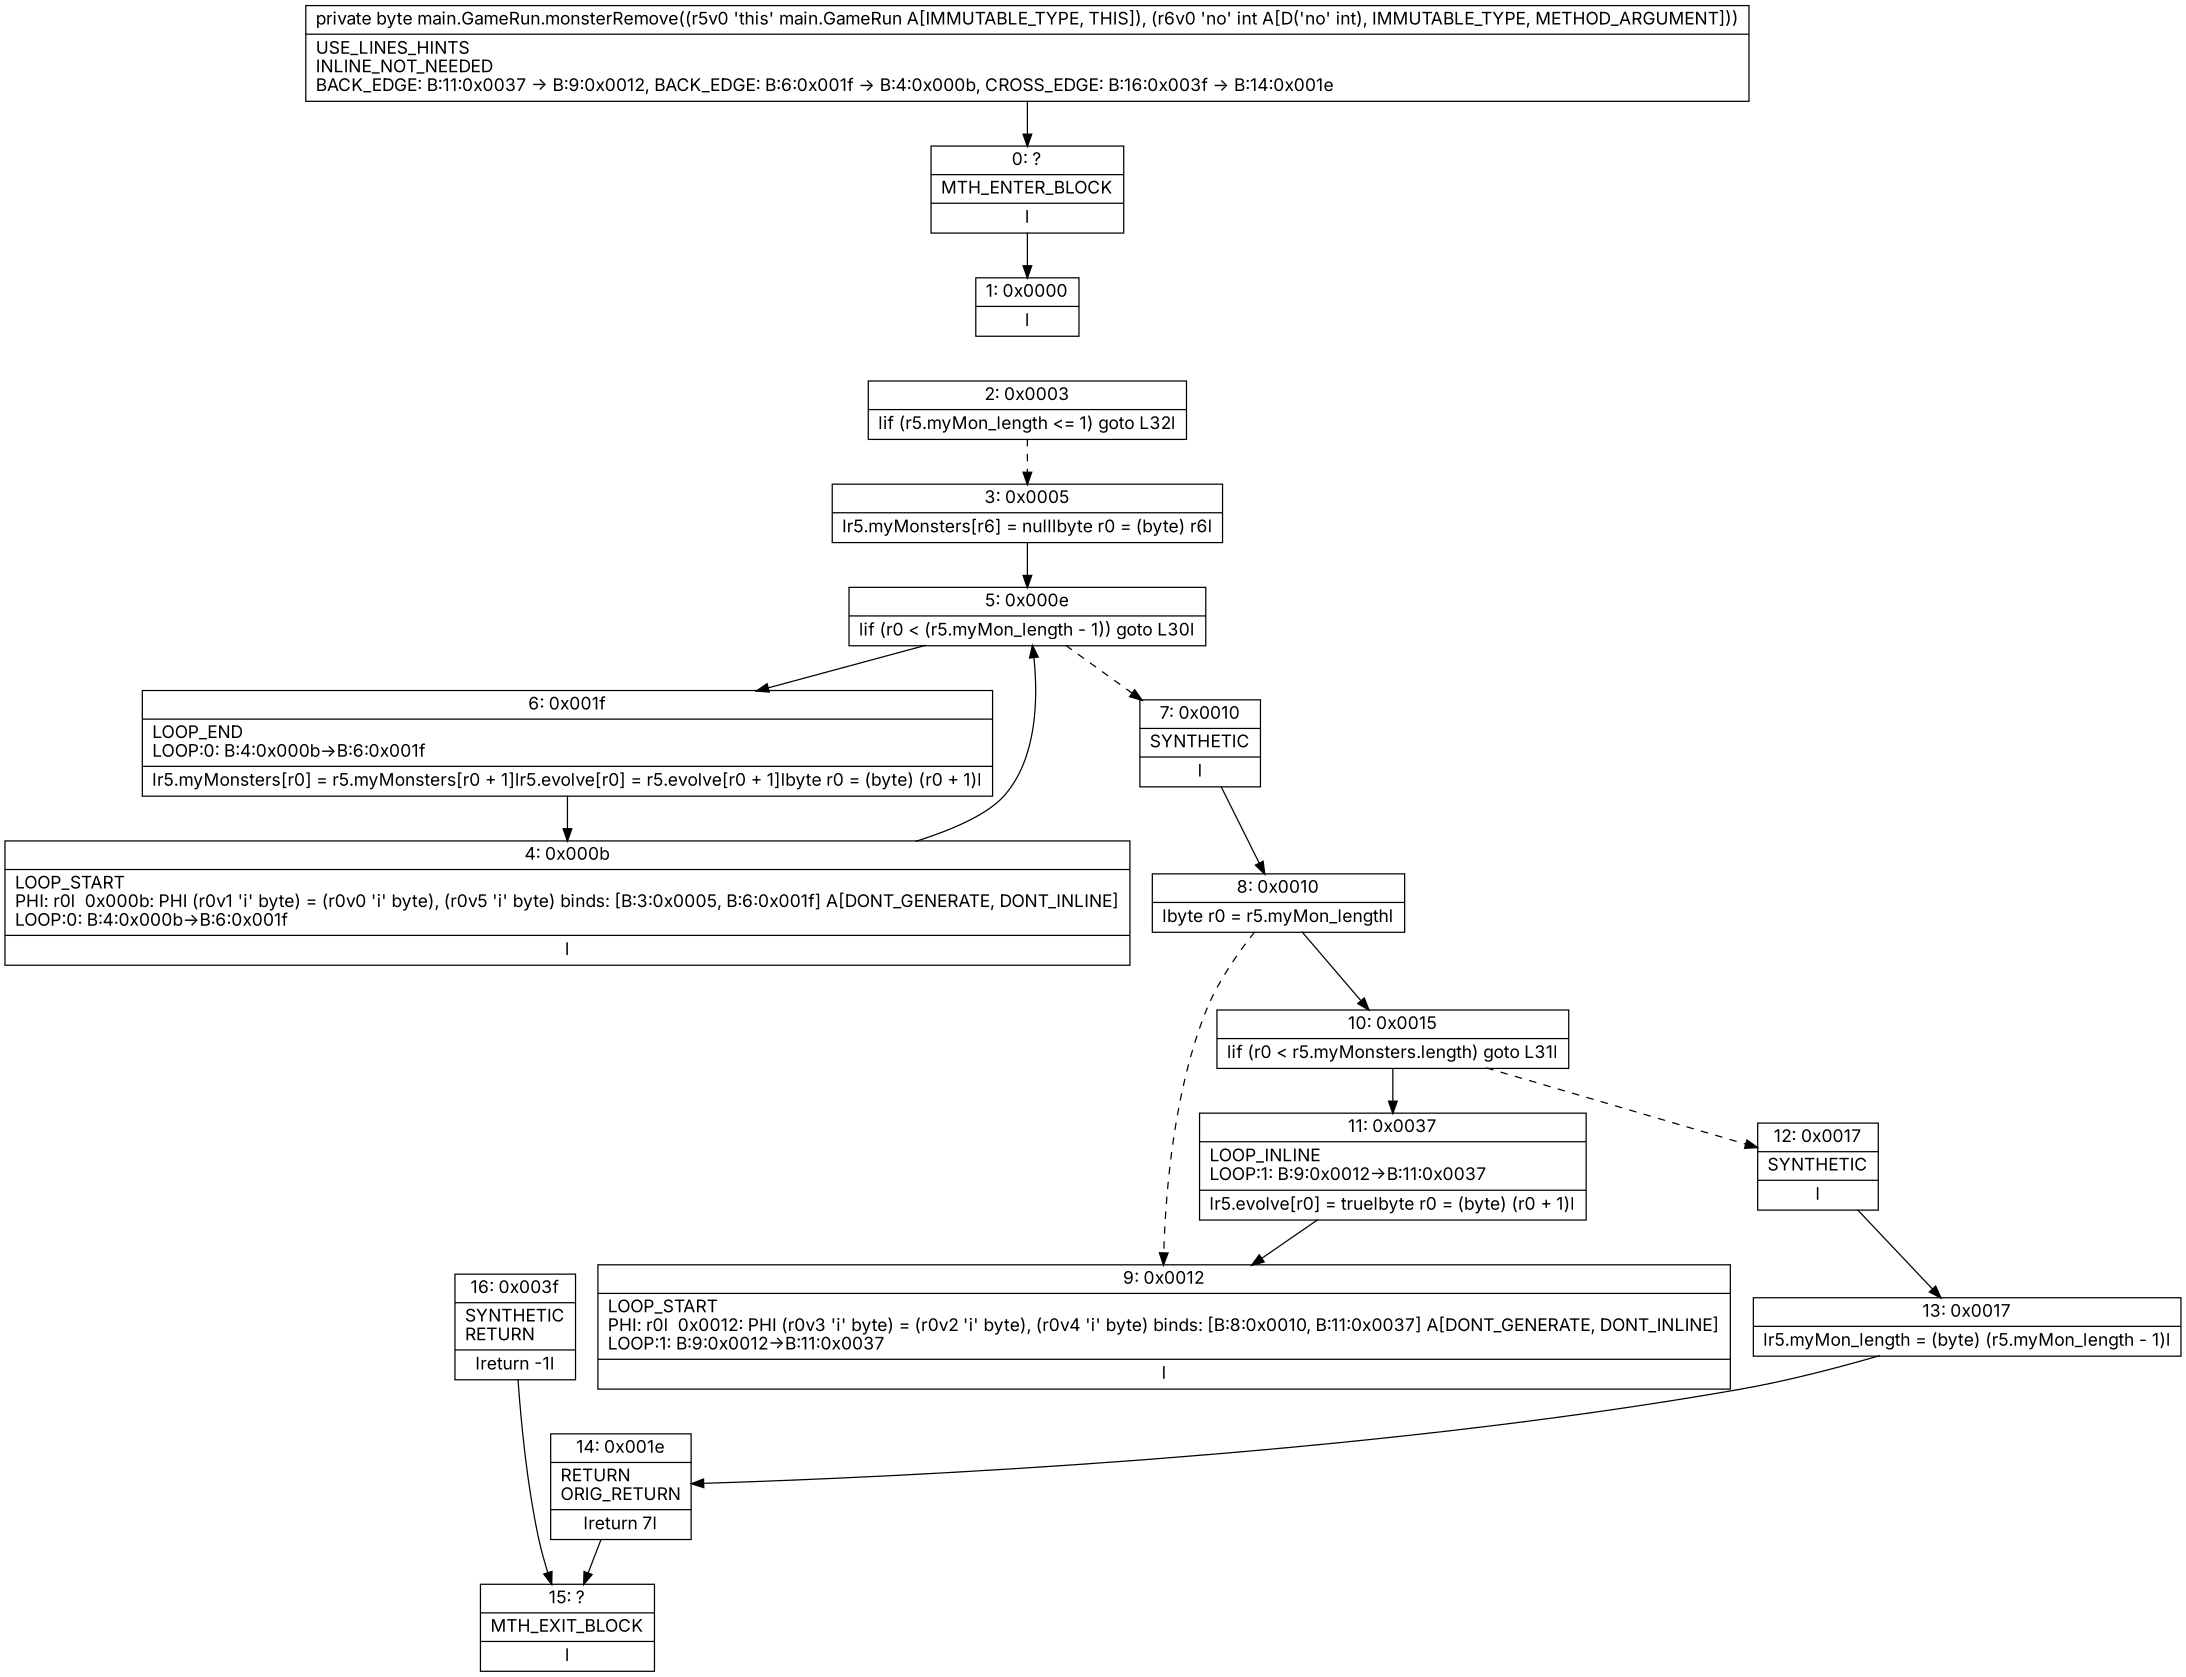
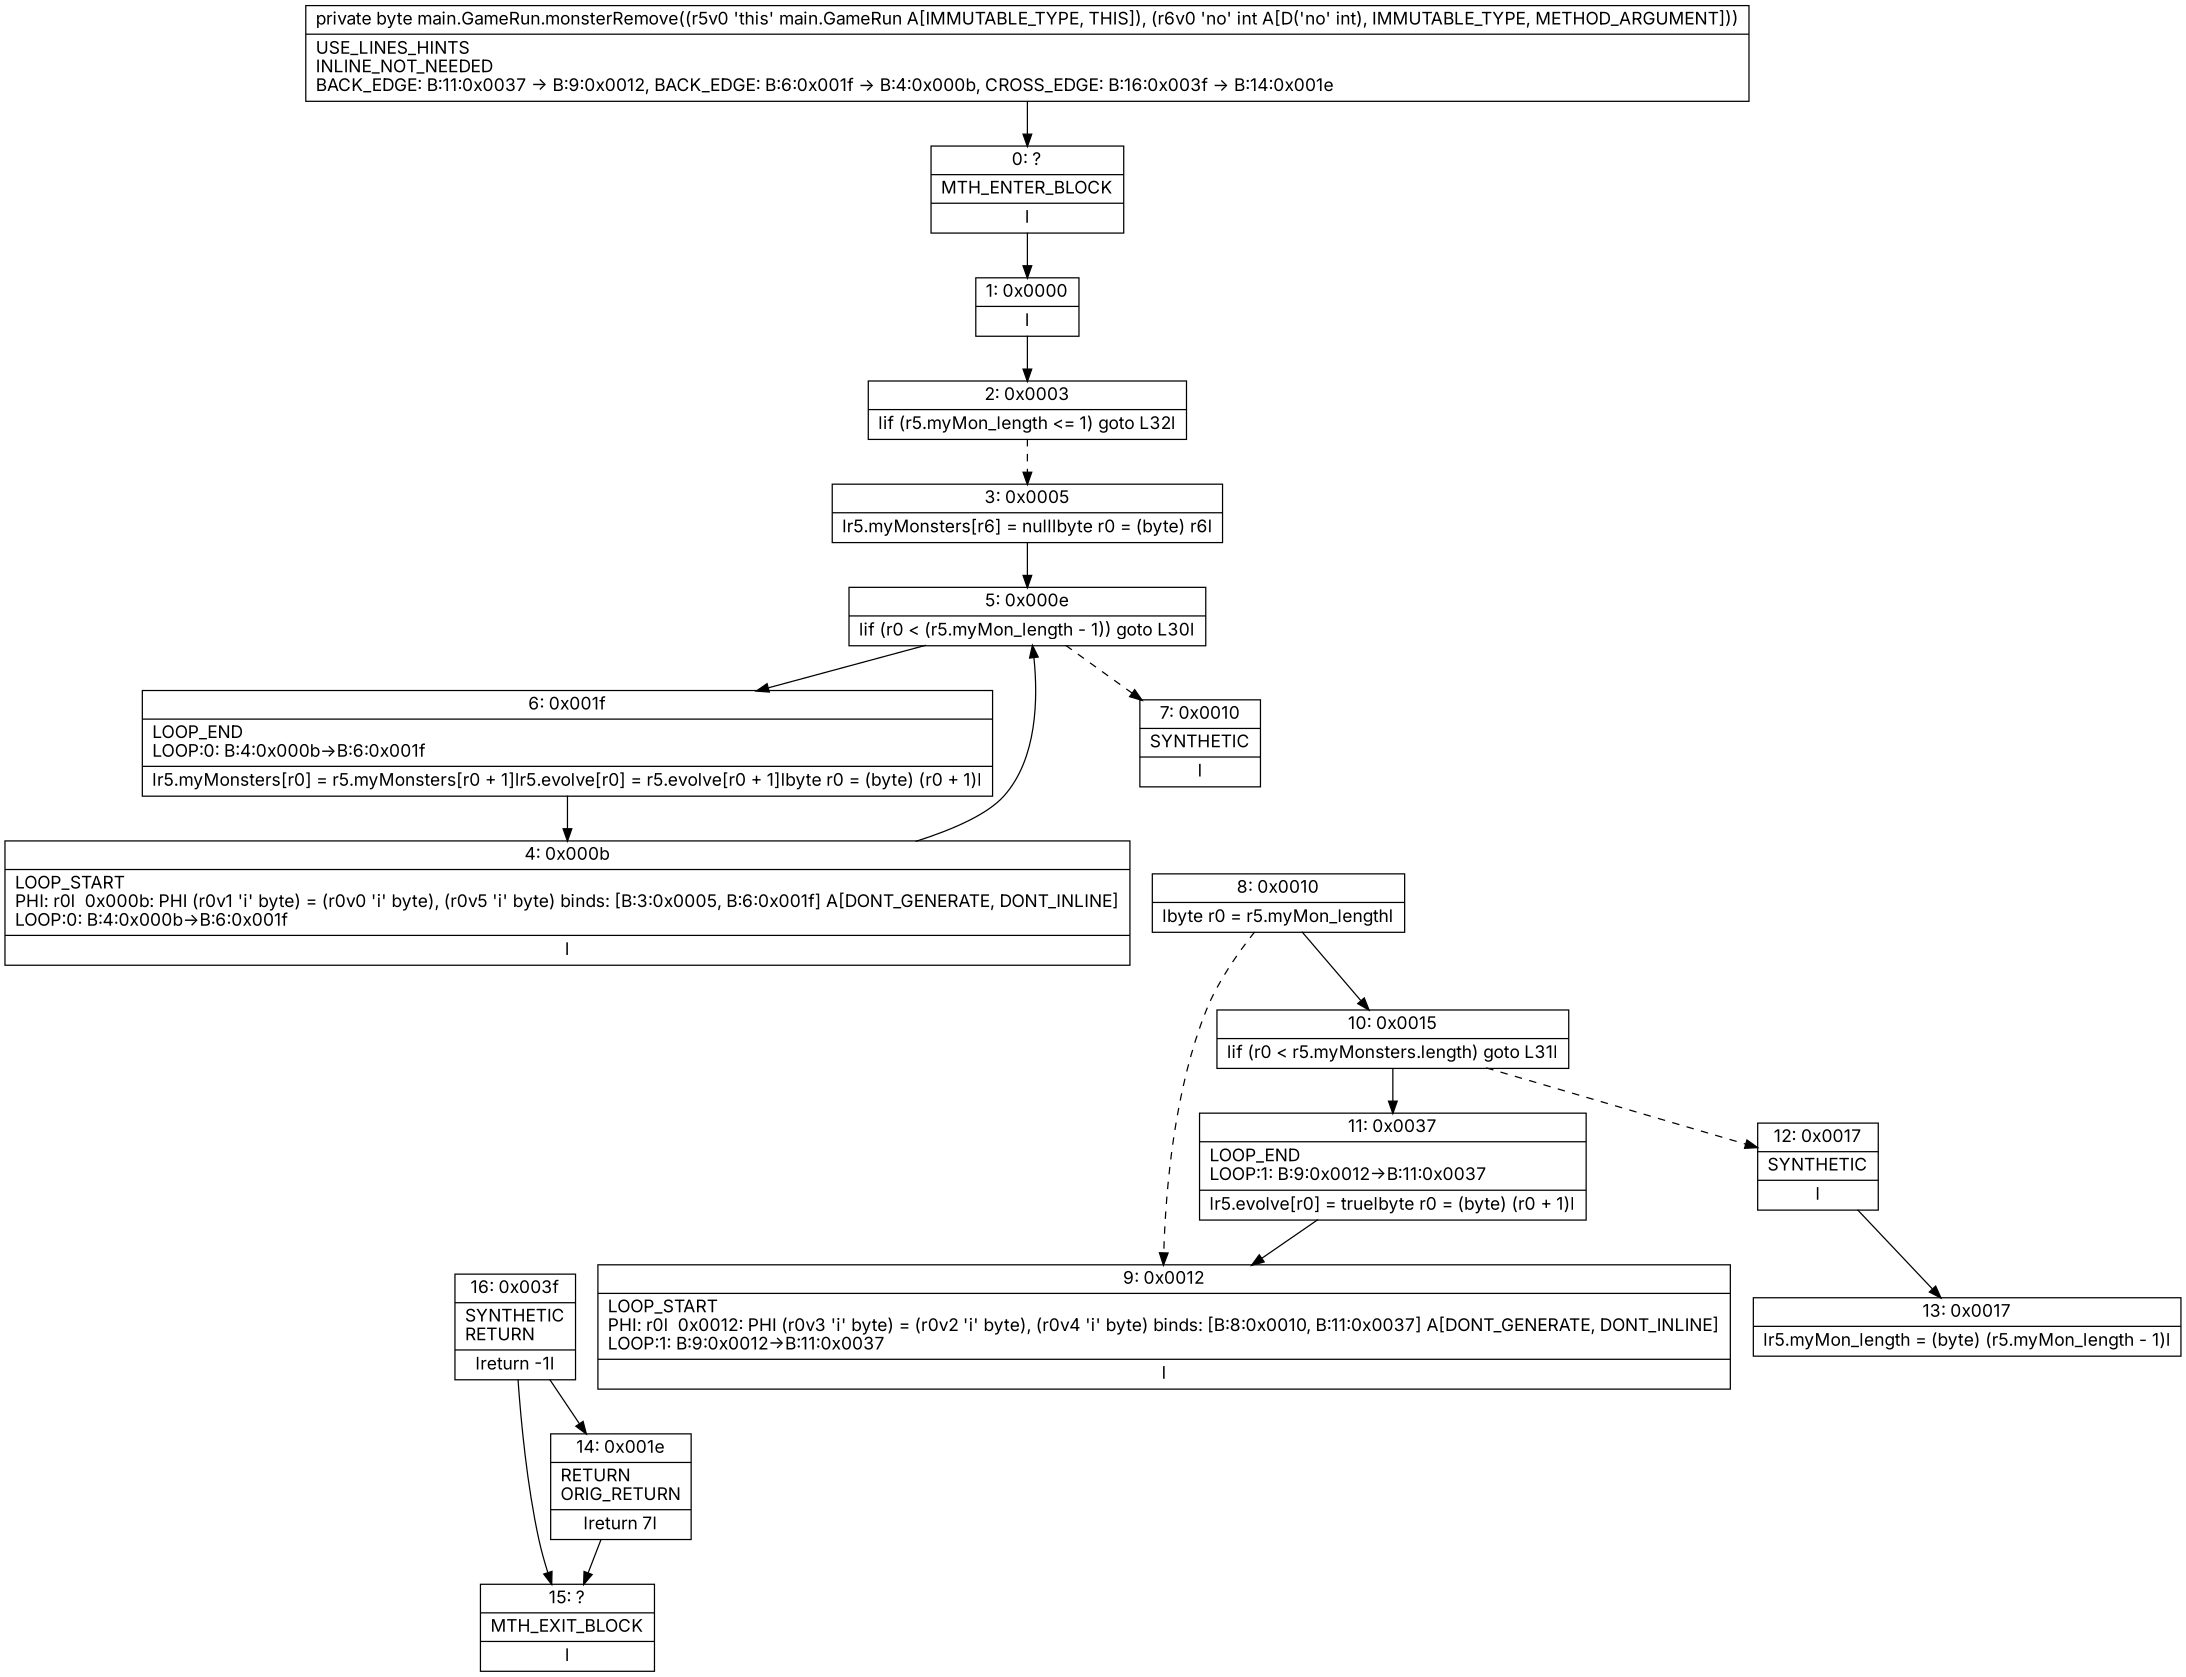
  digraph {
    fontname=Inter
    node [fontname=Inter shape=record]
    edge [fontname=Inter]
    n1 [label="{0\:\ ?|MTH_ENTER_BLOCK\l|l}"]
    n2 [label="{1\:\ 0x0000|l}"]
    n3 [label="{2\:\ 0x0003|lif (r5.myMon_length \<= 1) goto L32l}"]
    n4 [label="{3\:\ 0x0005|lr5.myMonsters[r6] = nulllbyte r0 = (byte) r6l}"]
    n5 [label="{5\:\ 0x000e|lif (r0 \< (r5.myMon_length \- 1)) goto L30l}"]
    n6 [label="{16\:\ 0x003f|SYNTHETIC\lRETURN\l|lreturn \-1l}"]
    n7 [label="{15\:\ ?|MTH_EXIT_BLOCK\l|l}"]
    n8 [label="{4\:\ 0x000b|LOOP_START\lPHI: r0l  0x000b: PHI (r0v1 'i' byte) = (r0v0 'i' byte), (r0v5 'i' byte) binds: [B:3:0x0005, B:6:0x001f] A[DONT_GENERATE, DONT_INLINE]\lLOOP:0: B:4:0x000b\-\>B:6:0x001f\l|l}"]
    n9 [label="{6\:\ 0x001f|LOOP_END\lLOOP:0: B:4:0x000b\-\>B:6:0x001f\l|lr5.myMonsters[r0] = r5.myMonsters[r0 + 1]lr5.evolve[r0] = r5.evolve[r0 + 1]lbyte r0 = (byte) (r0 + 1)l}"]
    n10 [label="{7\:\ 0x0010|SYNTHETIC\l|l}"]
    n11 [label="{8\:\ 0x0010|lbyte r0 = r5.myMon_lengthl}"]
    n12 [label="{9\:\ 0x0012|LOOP_START\lPHI: r0l  0x0012: PHI (r0v3 'i' byte) = (r0v2 'i' byte), (r0v4 'i' byte) binds: [B:8:0x0010, B:11:0x0037] A[DONT_GENERATE, DONT_INLINE]\lLOOP:1: B:9:0x0012\-\>B:11:0x0037\l|l}"]
    n13 [label="{10\:\ 0x0015|lif (r0 \< r5.myMonsters.length) goto L31l}"]
-   n14 [label="{11\:\ 0x0037|LOOP_INLINE\lLOOP:1: B:9:0x0012\-\>B:11:0x0037\l|lr5.evolve[r0] = truelbyte r0 = (byte) (r0 + 1)l}"]
+   n14 [label="{11\:\ 0x0037|LOOP_END\lLOOP:1: B:9:0x0012\-\>B:11:0x0037\l|lr5.evolve[r0] = truelbyte r0 = (byte) (r0 + 1)l}"]
    n15 [label="{12\:\ 0x0017|SYNTHETIC\l|l}"]
    n16 [label="{13\:\ 0x0017|lr5.myMon_length = (byte) (r5.myMon_length \- 1)l}"]
    n17 [label="{14\:\ 0x001e|RETURN\lORIG_RETURN\l|lreturn 7l}"]
    n18 [label="{private byte main.GameRun.monsterRemove((r5v0 'this' main.GameRun A[IMMUTABLE_TYPE, THIS]), (r6v0 'no' int A[D('no' int), IMMUTABLE_TYPE, METHOD_ARGUMENT]))  | USE_LINES_HINTS\lINLINE_NOT_NEEDED\lBACK_EDGE: B:11:0x0037 \-\> B:9:0x0012, BACK_EDGE: B:6:0x001f \-\> B:4:0x000b, CROSS_EDGE: B:16:0x003f \-\> B:14:0x001e\l}"]
    n1 -> n2
+   n2 -> n3
    n3 -> n4 [style=dashed]
    n4 -> n5
    n5 -> n9
    n5 -> n10 [style=dashed]
    n6 -> n7
    n8 -> n5
    n9 -> n8
-   n10 -> n11
    n11 -> n12 [style=dashed]
    n11 -> n13
    n13 -> n14
    n13 -> n15 [style=dashed]
    n14 -> n12
    n15 -> n16
-   n16 -> n17
+   n6 -> n17
    n17 -> n7
    n18 -> n1
  }
